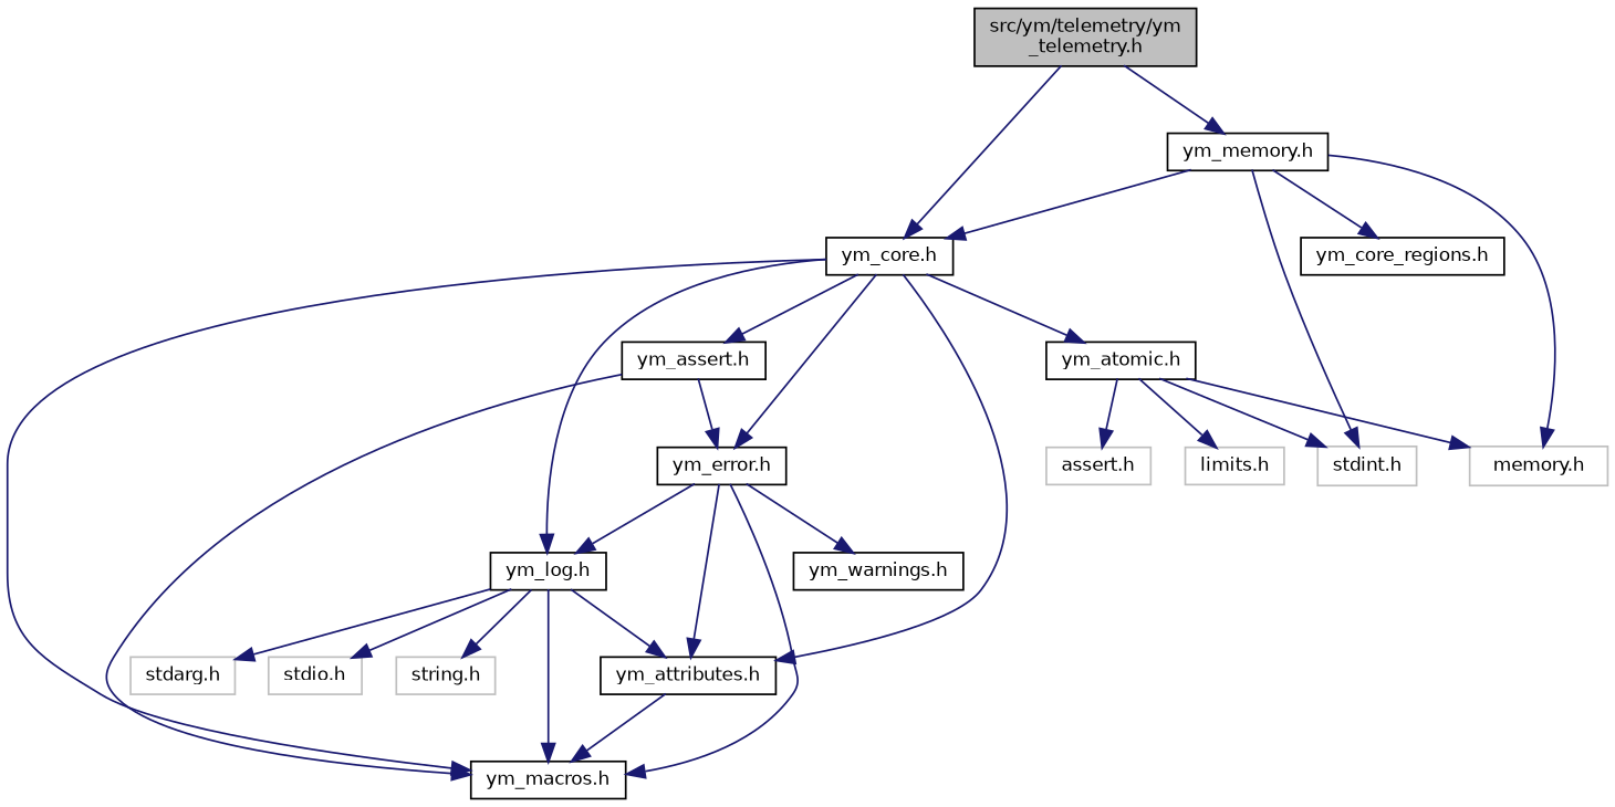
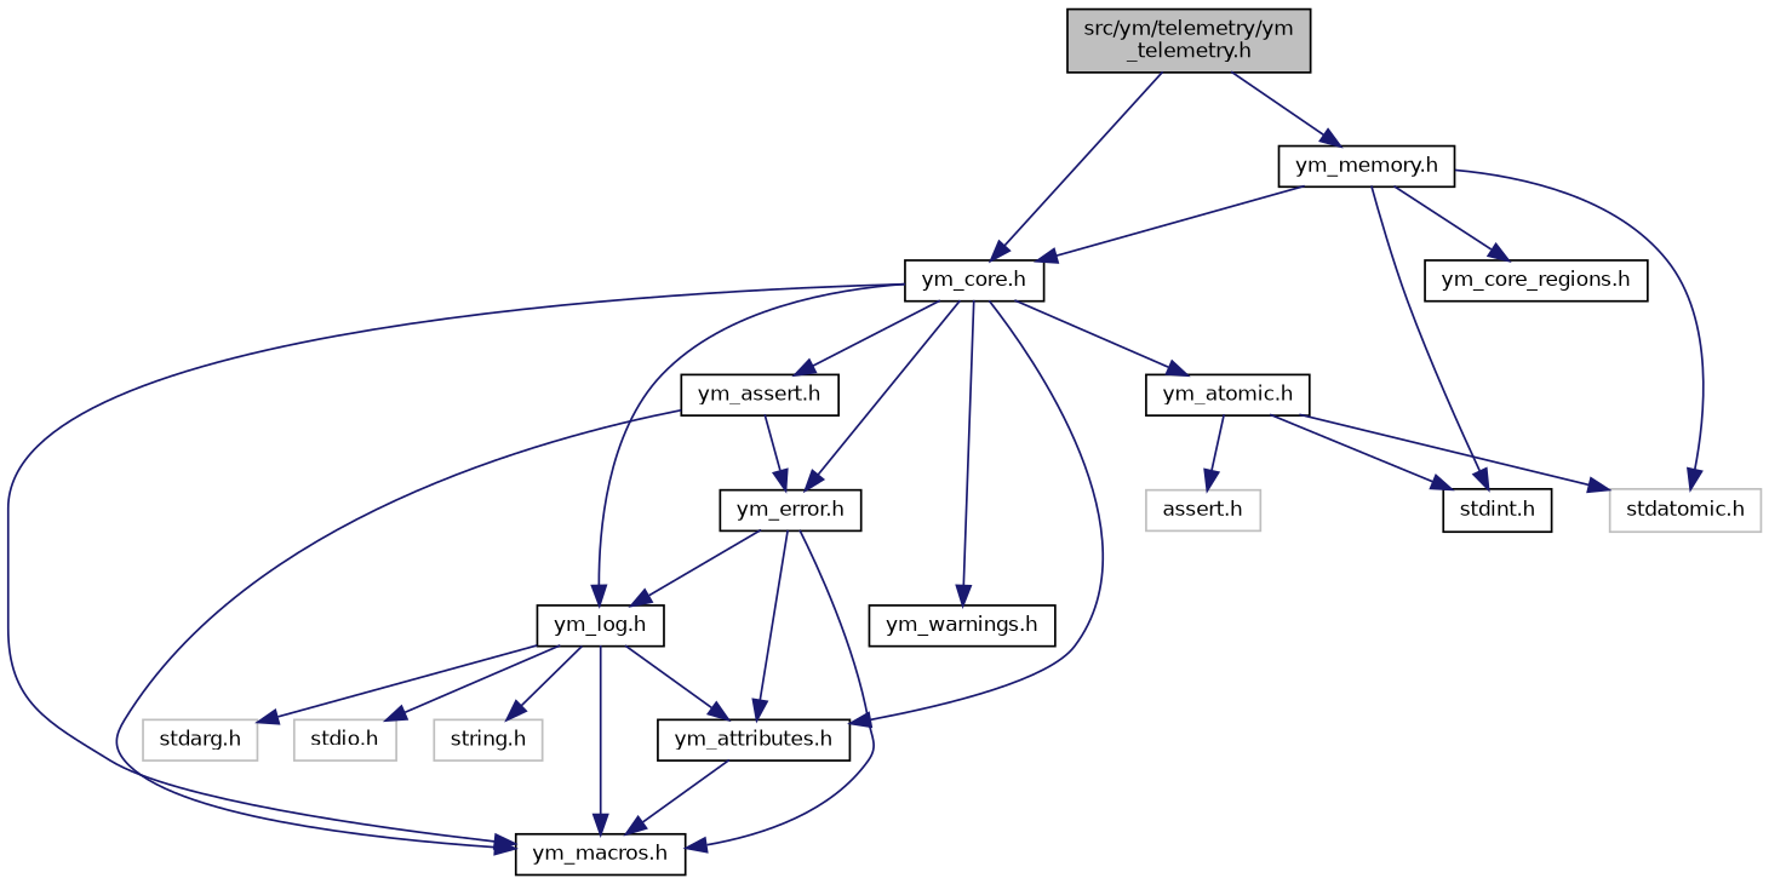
  digraph {
    node [color=black fillcolor=white fontname=Helvetica fontsize=10 shape=record style=filled]
    edge [color=midnightblue fontname=Helvetica fontsize=10 labelfontname=Helvetica labelfontsize=10 style=solid]
    n1 [fillcolor=grey75 fontcolor=black height=0.2 label="src/ym/telemetry/ym\l_telemetry.h" width=0.4]
    n2 [height=0.2 label="ym_core.h" width=0.4]
    n3 [height=0.2 label="ym_memory.h" width=0.4]
    n4 [height=0.2 label="ym_assert.h" width=0.4]
    n5 [height=0.2 label="ym_macros.h" width=0.4]
    n6 [height=0.2 label="ym_error.h" width=0.4]
    n7 [height=0.2 label="ym_attributes.h" width=0.4]
    n8 [height=0.2 label="ym_log.h" width=0.4]
    n9 [height=0.2 label="ym_warnings.h" width=0.4]
    n10 [height=0.2 label="ym_atomic.h" width=0.4]
-   n11 [color=grey75 height=0.2 label="memory.h" width=0.4]
-   n12 [color=grey75 height=0.2 label="stdint.h" width=0.4]
+   n11 [color=grey75 height=0.2 label="stdatomic.h" width=0.4]
+   n12 [height=0.2 label="stdint.h" width=0.4]
    n13 [height=0.2 label="ym_core_regions.h" width=0.4]
    n14 [color=grey75 height=0.2 label="stdarg.h" width=0.4]
    n15 [color=grey75 height=0.2 label="stdio.h" width=0.4]
    n16 [color=grey75 height=0.2 label="string.h" width=0.4]
    n17 [color=grey75 height=0.2 label="assert.h" width=0.4]
-   n18 [color=grey75 height=0.2 label="limits.h" width=0.4]
    n1 -> n2
    n1 -> n3
    n2 -> n4
    n2 -> n5
    n2 -> n6
    n2 -> n7
    n2 -> n8
-   n6 -> n9
+   n2 -> n9
    n2 -> n10
    n3 -> n2
    n3 -> n11
    n3 -> n12
    n3 -> n13
    n4 -> n5
    n4 -> n6
    n6 -> n5
    n6 -> n7
    n6 -> n8
    n7 -> n5
    n8 -> n5
    n8 -> n7
    n8 -> n14
    n8 -> n15
    n8 -> n16
    n10 -> n11
    n10 -> n12
    n10 -> n17
-   n10 -> n18
  }
